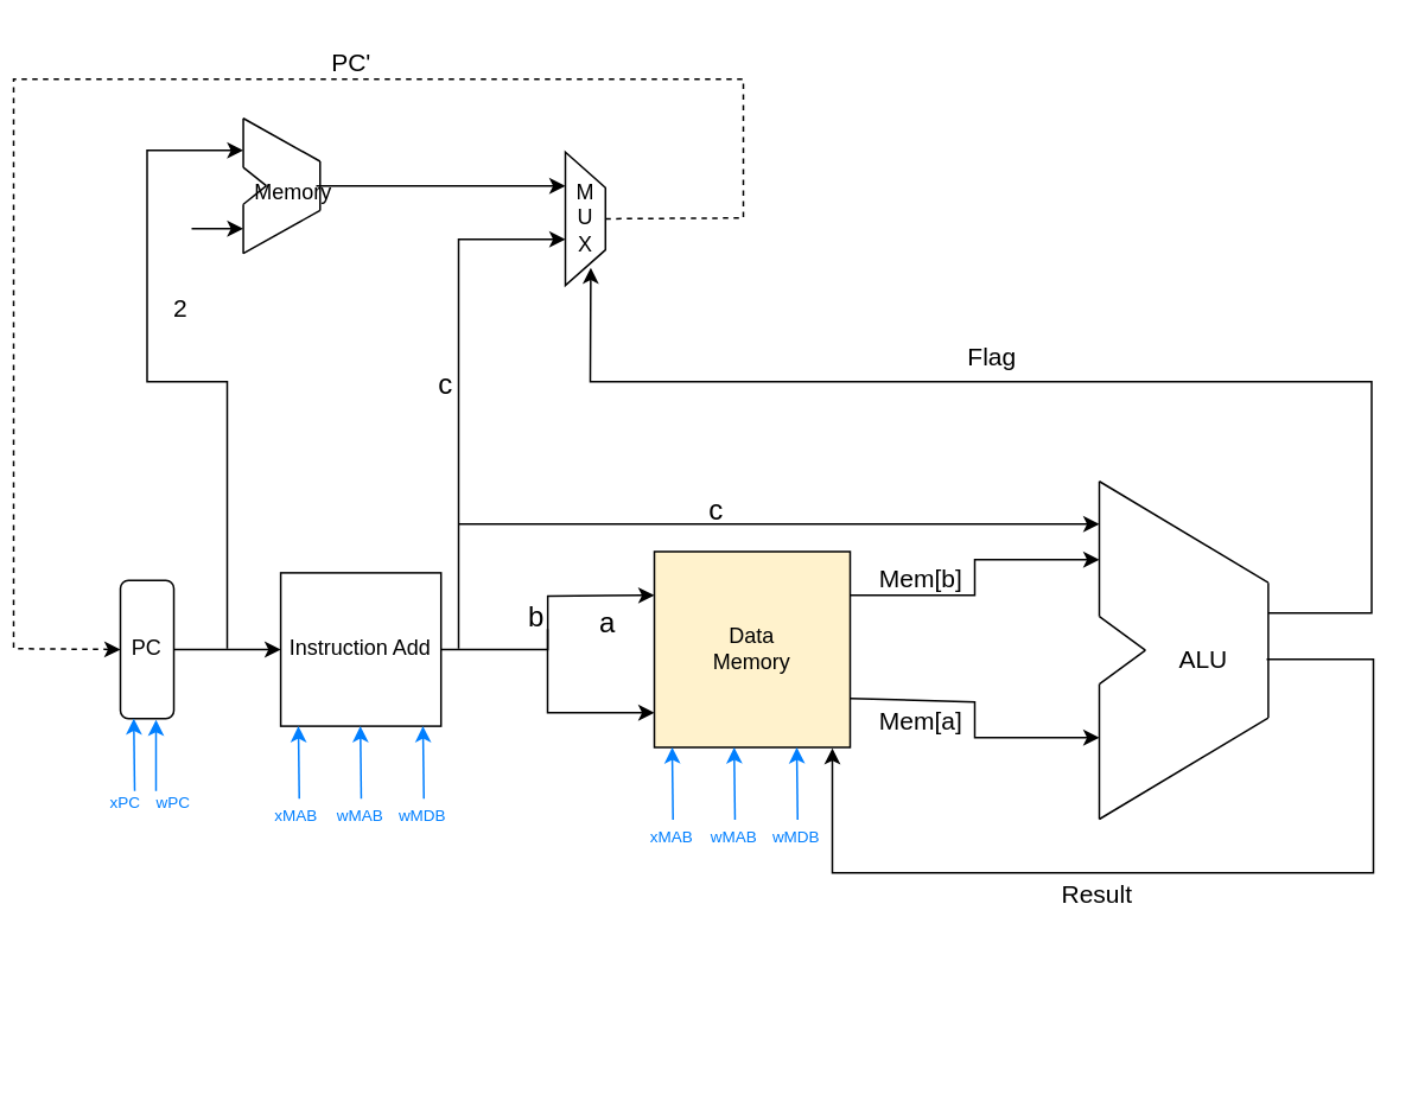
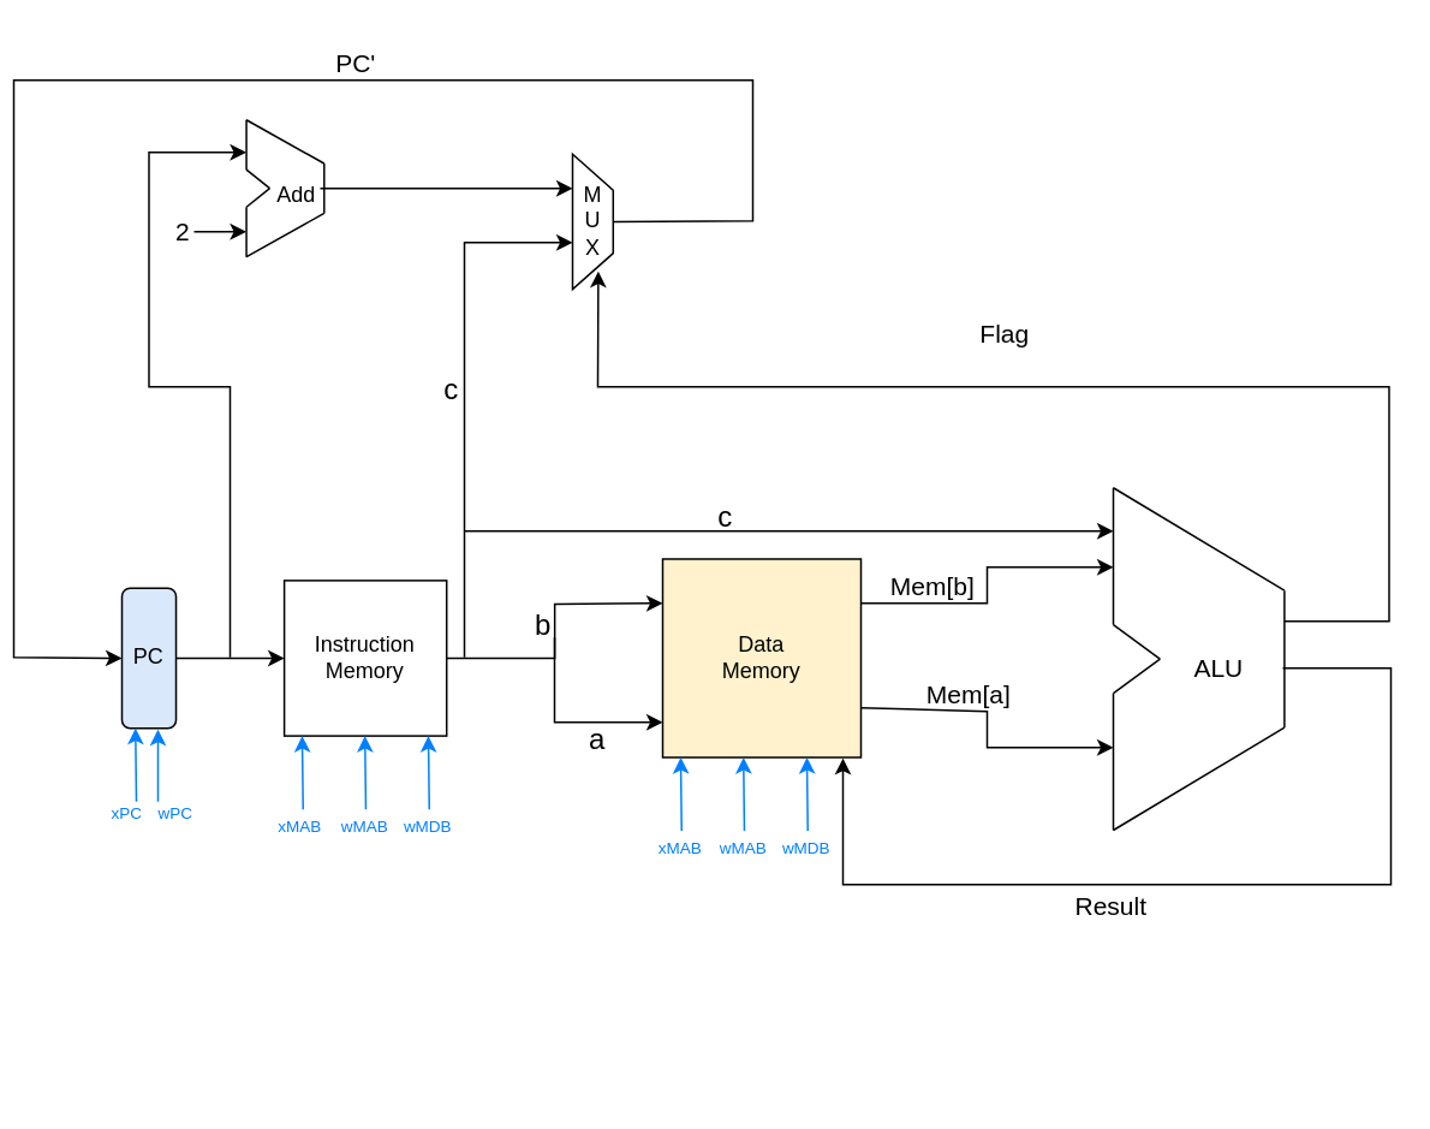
  <mxCell id="0" />
  <mxCell id="1" parent="0" />
  <mxCell id="2" value="" style="group" parent="1" vertex="1" connectable="0"><mxGeometry x="47" y="44" width="630" height="560" as="geometry" /></mxCell>
  <mxCell id="3" value="" style="group" parent="2" vertex="1" connectable="0"><mxGeometry width="530" height="560" as="geometry" /></mxCell>
- <mxCell id="4" value="Instruction Add" style="rounded=0;whiteSpace=wrap;html=1;" parent="3" vertex="1"><mxGeometry x="90.067" y="277.415" width="90.067" height="86.154" as="geometry" /></mxCell>
+ <mxCell id="4" value="Instruction Memory" style="rounded=0;whiteSpace=wrap;html=1;" parent="3" vertex="1"><mxGeometry x="90.067" y="277.415" width="90.067" height="86.154" as="geometry" /></mxCell>
  <mxCell id="5" style="edgeStyle=orthogonalEdgeStyle;rounded=0;jumpSize=4;orthogonalLoop=1;jettySize=auto;html=1;exitX=1;exitY=0.5;exitDx=0;exitDy=0;entryX=0;entryY=0.5;entryDx=0;entryDy=0;" parent="3" source="6" target="4" edge="1"><mxGeometry relative="1" as="geometry" /></mxCell>
- <mxCell id="6" value="PC" style="rounded=1;whiteSpace=wrap;html=1;" parent="3" vertex="1"><mxGeometry y="281.723" width="30.022" height="77.538" as="geometry" /></mxCell>
- <mxCell id="7" value="&#10;&#10;    Memory" style="group" parent="3" vertex="1" connectable="0"><mxGeometry x="69.041" y="22.005" width="43.151" height="75.932" as="geometry" /></mxCell>
+ <mxCell id="6" value="PC" style="rounded=1;whiteSpace=wrap;html=1;fillColor=#dae8fc;" parent="3" vertex="1"><mxGeometry y="281.723" width="30.022" height="77.538" as="geometry" /></mxCell>
+ <mxCell id="7" value="&#10;&#10;    Add" style="group" parent="3" vertex="1" connectable="0"><mxGeometry x="69.041" y="22.005" width="43.151" height="75.932" as="geometry" /></mxCell>
  <mxCell id="8" value="" style="endArrow=none;html=1;rounded=0;jumpSize=4;" parent="7" edge="1"><mxGeometry width="50" height="50" relative="1" as="geometry"><mxPoint x="43.151" y="51.772" as="sourcePoint" /><mxPoint x="43.151" y="24.16" as="targetPoint" /></mxGeometry></mxCell>
  <mxCell id="9" value="" style="endArrow=none;html=1;rounded=0;jumpSize=4;" parent="7" edge="1"><mxGeometry width="50" height="50" relative="1" as="geometry"><mxPoint y="75.932" as="sourcePoint" /><mxPoint x="43.151" y="51.772" as="targetPoint" /></mxGeometry></mxCell>
  <mxCell id="10" value="" style="endArrow=none;html=1;rounded=0;jumpSize=4;" parent="7" edge="1"><mxGeometry width="50" height="50" relative="1" as="geometry"><mxPoint as="sourcePoint" /><mxPoint x="43.151" y="24.16" as="targetPoint" /></mxGeometry></mxCell>
  <mxCell id="11" value="" style="endArrow=none;html=1;rounded=0;jumpSize=4;" parent="7" edge="1"><mxGeometry width="50" height="50" relative="1" as="geometry"><mxPoint y="27.612" as="sourcePoint" /><mxPoint as="targetPoint" /></mxGeometry></mxCell>
  <mxCell id="12" value="" style="endArrow=none;html=1;rounded=0;jumpSize=4;" parent="7" edge="1"><mxGeometry width="50" height="50" relative="1" as="geometry"><mxPoint y="75.932" as="sourcePoint" /><mxPoint y="48.32" as="targetPoint" /></mxGeometry></mxCell>
  <mxCell id="13" value="" style="endArrow=none;html=1;rounded=0;jumpSize=4;" parent="7" edge="1"><mxGeometry width="50" height="50" relative="1" as="geometry"><mxPoint x="12.945" y="37.966" as="sourcePoint" /><mxPoint y="27.612" as="targetPoint" /></mxGeometry></mxCell>
  <mxCell id="14" value="" style="endArrow=none;html=1;rounded=0;jumpSize=4;" parent="7" edge="1"><mxGeometry width="50" height="50" relative="1" as="geometry"><mxPoint y="48.32" as="sourcePoint" /><mxPoint x="12.945" y="37.966" as="targetPoint" /></mxGeometry></mxCell>
  <mxCell id="15" value="" style="endArrow=classic;html=1;rounded=0;jumpSize=4;" parent="3" edge="1"><mxGeometry width="50" height="50" relative="1" as="geometry"><mxPoint x="40" y="84" as="sourcePoint" /><mxPoint x="69" y="84" as="targetPoint" /><Array as="points" /></mxGeometry></mxCell>
  <mxCell id="16" value="" style="endArrow=classic;html=1;rounded=0;jumpSize=4;" parent="3" edge="1"><mxGeometry width="50" height="50" relative="1" as="geometry"><mxPoint x="60" y="320" as="sourcePoint" /><mxPoint x="69" y="40" as="targetPoint" /><Array as="points"><mxPoint x="60" y="170" /><mxPoint x="15" y="170" /><mxPoint x="15" y="40" /></Array></mxGeometry></mxCell>
  <mxCell id="17" value="Data&lt;br&gt;Memory" style="whiteSpace=wrap;html=1;aspect=fixed;fillColor=#fff2cc;" parent="3" vertex="1"><mxGeometry x="300" y="265.49" width="110" height="110" as="geometry" /></mxCell>
  <mxCell id="18" value="M&lt;br&gt;U&lt;br&gt;X" style="shape=trapezoid;perimeter=trapezoidPerimeter;whiteSpace=wrap;html=1;fixedSize=1;direction=south;" parent="3" vertex="1"><mxGeometry x="250.003" y="40.982" width="22.517" height="74.954" as="geometry" /></mxCell>
- <mxCell id="19" value="" style="endArrow=classic;html=1;rounded=0;exitX=0.5;exitY=0;exitDx=0;exitDy=0;entryX=0;entryY=0.5;entryDx=0;entryDy=0;dashed=1;" parent="3" source="18" target="6" edge="1"><mxGeometry width="50" height="50" relative="1" as="geometry"><mxPoint x="320" y="300" as="sourcePoint" /><mxPoint x="370" y="250" as="targetPoint" /><Array as="points"><mxPoint x="350" y="78" /><mxPoint x="350" /><mxPoint x="-60" /><mxPoint x="-60" y="320" /></Array></mxGeometry></mxCell>
+ <mxCell id="19" value="" style="endArrow=classic;html=1;rounded=0;exitX=0.5;exitY=0;exitDx=0;exitDy=0;entryX=0;entryY=0.5;entryDx=0;entryDy=0;" parent="3" source="18" target="6" edge="1"><mxGeometry width="50" height="50" relative="1" as="geometry"><mxPoint x="320" y="300" as="sourcePoint" /><mxPoint x="370" y="250" as="targetPoint" /><Array as="points"><mxPoint x="350" y="78" /><mxPoint x="350" /><mxPoint x="-60" /><mxPoint x="-60" y="320" /></Array></mxGeometry></mxCell>
  <mxCell id="20" value="&lt;font style=&quot;font-size: 16px;&quot;&gt;c&lt;/font&gt;" style="text;html=1;strokeColor=none;fillColor=none;align=center;verticalAlign=middle;whiteSpace=wrap;rounded=0;" parent="3" vertex="1"><mxGeometry x="178.13" y="170" width="9.87" as="geometry" /></mxCell>
  <mxCell id="21" value="b" style="text;html=1;strokeColor=none;fillColor=none;align=center;verticalAlign=middle;whiteSpace=wrap;rounded=0;fontSize=16;" parent="3" vertex="1"><mxGeometry x="220" y="292" width="27.68" height="20" as="geometry" /></mxCell>
- <mxCell id="22" value="a" style="text;html=1;strokeColor=none;fillColor=none;align=center;verticalAlign=middle;whiteSpace=wrap;rounded=0;fontSize=16;" parent="3" vertex="1"><mxGeometry x="260" y="295.49" width="27.68" height="20" as="geometry" /></mxCell>
+ <mxCell id="22" value="a" style="text;html=1;strokeColor=none;fillColor=none;align=center;verticalAlign=middle;whiteSpace=wrap;rounded=0;fontSize=16;" parent="3" vertex="1"><mxGeometry x="250" y="355.49" width="27.68" height="20" as="geometry" /></mxCell>
  <mxCell id="23" value="&lt;font style=&quot;font-size: 14px;&quot;&gt;Mem[b]&lt;/font&gt;" style="text;html=1;strokeColor=none;fillColor=none;align=center;verticalAlign=middle;whiteSpace=wrap;rounded=0;fontSize=16;" parent="3" vertex="1"><mxGeometry x="420" y="265.49" width="60" height="30" as="geometry" /></mxCell>
- <mxCell id="24" value="&lt;font style=&quot;font-size: 14px;&quot;&gt;Mem[a]&lt;/font&gt;" style="text;html=1;strokeColor=none;fillColor=none;align=center;verticalAlign=middle;whiteSpace=wrap;rounded=0;fontSize=16;" parent="3" vertex="1"><mxGeometry x="420" y="345.49" width="60" height="30" as="geometry" /></mxCell>
+ <mxCell id="24" value="&lt;font style=&quot;font-size: 14px;&quot;&gt;Mem[a]&lt;/font&gt;" style="text;html=1;strokeColor=none;fillColor=none;align=center;verticalAlign=middle;whiteSpace=wrap;rounded=0;fontSize=16;" parent="3" vertex="1"><mxGeometry x="440" y="325.49" width="60" height="30" as="geometry" /></mxCell>
  <mxCell id="25" value="&lt;font style=&quot;font-size: 14px;&quot;&gt;Result&lt;/font&gt;" style="text;html=1;strokeColor=none;fillColor=none;align=center;verticalAlign=middle;whiteSpace=wrap;rounded=0;fontSize=16;" parent="3" vertex="1"><mxGeometry x="519" y="442" width="60" height="30" as="geometry" /></mxCell>
- <mxCell id="26" value="2" style="text;html=1;strokeColor=none;fillColor=none;align=center;verticalAlign=middle;whiteSpace=wrap;rounded=0;fontSize=14;" parent="3" vertex="1"><mxGeometry x="24" y="118.94" width="20" height="20" as="geometry" /></mxCell>
+ <mxCell id="26" value="2" style="text;html=1;strokeColor=none;fillColor=none;align=center;verticalAlign=middle;whiteSpace=wrap;rounded=0;fontSize=14;" parent="3" vertex="1"><mxGeometry x="24" y="73.94" width="20" height="20" as="geometry" /></mxCell>
  <mxCell id="27" value="&lt;font style=&quot;font-size: 9px;&quot; color=&quot;#007fff&quot;&gt;xMAB&lt;/font&gt;" style="text;html=1;strokeColor=none;fillColor=none;align=center;verticalAlign=middle;whiteSpace=wrap;rounded=0;fontSize=14;" vertex="1" parent="3"><mxGeometry x="69.04" y="397" width="60" height="30" as="geometry" /></mxCell>
  <mxCell id="28" value="&lt;font style=&quot;font-size: 9px;&quot; color=&quot;#007fff&quot;&gt;wPC&lt;/font&gt;" style="text;html=1;strokeColor=none;fillColor=none;align=center;verticalAlign=middle;whiteSpace=wrap;rounded=0;fontSize=14;" vertex="1" parent="3"><mxGeometry y="390" width="60" height="30" as="geometry" /></mxCell>
  <mxCell id="29" value="" style="group" vertex="1" connectable="0" parent="3"><mxGeometry x="99.996" y="363.572" width="100.004" height="63.428" as="geometry" /></mxCell>
  <mxCell id="30" value="" style="endArrow=classic;html=1;rounded=0;fontSize=14;entryX=0.25;entryY=1;entryDx=0;entryDy=0;fillColor=#d5e8d4;strokeColor=#007FFF;" edge="1" parent="29"><mxGeometry width="50" height="50" relative="1" as="geometry"><mxPoint x="0.494" y="40.738" as="sourcePoint" /><mxPoint as="targetPoint" /></mxGeometry></mxCell>
  <mxCell id="31" value="" style="endArrow=classic;html=1;rounded=0;fontSize=14;entryX=0.25;entryY=1;entryDx=0;entryDy=0;fillColor=#d5e8d4;strokeColor=#007FFF;" edge="1" parent="29"><mxGeometry width="50" height="50" relative="1" as="geometry"><mxPoint x="35.314" y="40.738" as="sourcePoint" /><mxPoint x="34.82" as="targetPoint" /></mxGeometry></mxCell>
  <mxCell id="32" value="" style="endArrow=classic;html=1;rounded=0;fontSize=14;entryX=0.25;entryY=1;entryDx=0;entryDy=0;fillColor=#d5e8d4;strokeColor=#007FFF;" edge="1" parent="29"><mxGeometry width="50" height="50" relative="1" as="geometry"><mxPoint x="70.494" y="40.738" as="sourcePoint" /><mxPoint x="70" as="targetPoint" /></mxGeometry></mxCell>
  <mxCell id="33" value="&lt;font style=&quot;font-size: 9px;&quot; color=&quot;#007fff&quot;&gt;wMAB&lt;/font&gt;" style="text;html=1;strokeColor=none;fillColor=none;align=center;verticalAlign=middle;whiteSpace=wrap;rounded=0;fontSize=14;" vertex="1" parent="29"><mxGeometry x="5.104" y="33.428" width="60" height="30" as="geometry" /></mxCell>
  <mxCell id="34" value="&lt;font style=&quot;font-size: 9px;&quot; color=&quot;#007fff&quot;&gt;wMDB&lt;/font&gt;" style="text;html=1;strokeColor=none;fillColor=none;align=center;verticalAlign=middle;whiteSpace=wrap;rounded=0;fontSize=14;" vertex="1" parent="29"><mxGeometry x="40.004" y="33.428" width="60" height="30" as="geometry" /></mxCell>
  <mxCell id="35" value="" style="group" vertex="1" connectable="0" parent="3"><mxGeometry x="309.996" y="375.492" width="100.004" height="63.428" as="geometry" /></mxCell>
  <mxCell id="36" value="" style="endArrow=classic;html=1;rounded=0;fontSize=14;entryX=0.25;entryY=1;entryDx=0;entryDy=0;fillColor=#d5e8d4;strokeColor=#007FFF;" edge="1" parent="35"><mxGeometry width="50" height="50" relative="1" as="geometry"><mxPoint x="0.494" y="40.738" as="sourcePoint" /><mxPoint as="targetPoint" /></mxGeometry></mxCell>
  <mxCell id="37" value="" style="endArrow=classic;html=1;rounded=0;fontSize=14;entryX=0.25;entryY=1;entryDx=0;entryDy=0;fillColor=#d5e8d4;strokeColor=#007FFF;" edge="1" parent="35"><mxGeometry width="50" height="50" relative="1" as="geometry"><mxPoint x="35.314" y="40.738" as="sourcePoint" /><mxPoint x="34.82" as="targetPoint" /></mxGeometry></mxCell>
  <mxCell id="38" value="" style="endArrow=classic;html=1;rounded=0;fontSize=14;entryX=0.25;entryY=1;entryDx=0;entryDy=0;fillColor=#d5e8d4;strokeColor=#007FFF;" edge="1" parent="35"><mxGeometry width="50" height="50" relative="1" as="geometry"><mxPoint x="70.494" y="40.738" as="sourcePoint" /><mxPoint x="70" as="targetPoint" /></mxGeometry></mxCell>
  <mxCell id="39" value="&lt;font style=&quot;font-size: 9px;&quot; color=&quot;#007fff&quot;&gt;wMAB&lt;/font&gt;" style="text;html=1;strokeColor=none;fillColor=none;align=center;verticalAlign=middle;whiteSpace=wrap;rounded=0;fontSize=14;" vertex="1" parent="35"><mxGeometry x="5.104" y="33.428" width="60" height="30" as="geometry" /></mxCell>
  <mxCell id="40" value="&lt;font style=&quot;font-size: 9px;&quot; color=&quot;#007fff&quot;&gt;wMDB&lt;/font&gt;" style="text;html=1;strokeColor=none;fillColor=none;align=center;verticalAlign=middle;whiteSpace=wrap;rounded=0;fontSize=14;" vertex="1" parent="35"><mxGeometry x="40.004" y="33.428" width="60" height="30" as="geometry" /></mxCell>
  <mxCell id="41" value="&lt;font style=&quot;font-size: 9px;&quot; color=&quot;#007fff&quot;&gt;xMAB&lt;/font&gt;" style="text;html=1;strokeColor=none;fillColor=none;align=center;verticalAlign=middle;whiteSpace=wrap;rounded=0;fontSize=14;" vertex="1" parent="35"><mxGeometry x="-29.996" y="33.428" width="60" height="30" as="geometry" /></mxCell>
  <mxCell id="42" value="&#10;&#10;&#10;&#10;&#10;      ALU" style="group;fontSize=14;" parent="2" vertex="1" connectable="0"><mxGeometry x="549.998" y="226.001" width="94.932" height="189.831" as="geometry" /></mxCell>
  <mxCell id="43" value="" style="endArrow=none;html=1;rounded=0;jumpSize=4;" parent="42" edge="1"><mxGeometry width="50" height="50" relative="1" as="geometry"><mxPoint y="75.932" as="sourcePoint" /><mxPoint as="targetPoint" /></mxGeometry></mxCell>
  <mxCell id="44" value="" style="endArrow=none;html=1;rounded=0;jumpSize=4;" parent="42" edge="1"><mxGeometry width="50" height="50" relative="1" as="geometry"><mxPoint y="189.831" as="sourcePoint" /><mxPoint y="113.898" as="targetPoint" /></mxGeometry></mxCell>
  <mxCell id="45" value="" style="endArrow=none;html=1;rounded=0;jumpSize=4;" parent="42" edge="1"><mxGeometry width="50" height="50" relative="1" as="geometry"><mxPoint x="94.932" y="56.949" as="sourcePoint" /><mxPoint as="targetPoint" /></mxGeometry></mxCell>
  <mxCell id="46" value="" style="endArrow=none;html=1;rounded=0;jumpSize=4;" parent="42" edge="1"><mxGeometry width="50" height="50" relative="1" as="geometry"><mxPoint y="189.831" as="sourcePoint" /><mxPoint x="94.932" y="132.881" as="targetPoint" /></mxGeometry></mxCell>
  <mxCell id="47" value="" style="endArrow=none;html=1;rounded=0;jumpSize=4;" parent="42" edge="1"><mxGeometry width="50" height="50" relative="1" as="geometry"><mxPoint x="25.89" y="94.915" as="sourcePoint" /><mxPoint y="75.932" as="targetPoint" /></mxGeometry></mxCell>
  <mxCell id="48" value="" style="endArrow=none;html=1;rounded=0;jumpSize=4;" parent="42" edge="1"><mxGeometry width="50" height="50" relative="1" as="geometry"><mxPoint y="113.898" as="sourcePoint" /><mxPoint x="25.89" y="94.915" as="targetPoint" /></mxGeometry></mxCell>
  <mxCell id="49" value="" style="endArrow=none;html=1;rounded=0;jumpSize=4;" parent="42" edge="1"><mxGeometry width="50" height="50" relative="1" as="geometry"><mxPoint x="94.932" y="132.881" as="sourcePoint" /><mxPoint x="94.932" y="56.949" as="targetPoint" /></mxGeometry></mxCell>
- <mxCell id="50" value="&lt;span style=&quot;font-size: 14px;&quot;&gt;Flag&lt;/span&gt;" style="text;html=1;strokeColor=none;fillColor=none;align=center;verticalAlign=middle;whiteSpace=wrap;rounded=0;fontSize=16;" parent="2" vertex="1"><mxGeometry x="460" y="140" width="60" height="30" as="geometry" /></mxCell>
+ <mxCell id="50" value="&lt;span style=&quot;font-size: 14px;&quot;&gt;Flag&lt;/span&gt;" style="text;html=1;strokeColor=none;fillColor=none;align=center;verticalAlign=middle;whiteSpace=wrap;rounded=0;fontSize=16;" parent="2" vertex="1"><mxGeometry x="460" y="125" width="60" height="30" as="geometry" /></mxCell>
  <mxCell id="51" style="edgeStyle=orthogonalEdgeStyle;rounded=0;orthogonalLoop=1;jettySize=auto;html=1;exitX=1;exitY=0.5;exitDx=0;exitDy=0;" parent="1" source="4" edge="1"><mxGeometry relative="1" as="geometry"><mxPoint x="347" y="334" as="targetPoint" /></mxGeometry></mxCell>
  <mxCell id="52" value="" style="endArrow=classic;html=1;rounded=0;" parent="1" edge="1"><mxGeometry width="50" height="50" relative="1" as="geometry"><mxPoint x="287" y="353" as="sourcePoint" /><mxPoint x="347" y="400" as="targetPoint" /><Array as="points"><mxPoint x="287" y="400" /></Array></mxGeometry></mxCell>
  <mxCell id="53" value="" style="endArrow=classic;html=1;rounded=0;" parent="1" edge="1"><mxGeometry width="50" height="50" relative="1" as="geometry"><mxPoint x="457" y="334" as="sourcePoint" /><mxPoint x="597" y="314" as="targetPoint" /><Array as="points"><mxPoint x="527" y="334" /><mxPoint x="527" y="314" /></Array></mxGeometry></mxCell>
  <mxCell id="54" value="" style="endArrow=classic;html=1;rounded=0;exitX=1;exitY=0.75;exitDx=0;exitDy=0;" parent="1" source="17" edge="1"><mxGeometry width="50" height="50" relative="1" as="geometry"><mxPoint x="457" y="414" as="sourcePoint" /><mxPoint x="597" y="414" as="targetPoint" /><Array as="points"><mxPoint x="527" y="394" /><mxPoint x="527" y="414" /></Array></mxGeometry></mxCell>
  <mxCell id="55" value="" style="endArrow=classic;html=1;rounded=0;entryX=1;entryY=0.5;entryDx=0;entryDy=0;" parent="1" edge="1"><mxGeometry width="50" height="50" relative="1" as="geometry"><mxPoint x="692" y="344" as="sourcePoint" /><mxPoint x="311.261" y="149.936" as="targetPoint" /><Array as="points"><mxPoint x="750" y="344" /><mxPoint x="750" y="214" /><mxPoint x="710" y="214" /><mxPoint x="640" y="214" /><mxPoint x="520" y="214" /><mxPoint x="311" y="214" /></Array></mxGeometry></mxCell>
  <mxCell id="56" value="" style="endArrow=classic;html=1;rounded=0;" parent="1" edge="1"><mxGeometry width="50" height="50" relative="1" as="geometry"><mxPoint x="691" y="370" as="sourcePoint" /><mxPoint x="447" y="420" as="targetPoint" /><Array as="points"><mxPoint x="751" y="370" /><mxPoint x="751" y="490" /><mxPoint x="447" y="490" /></Array></mxGeometry></mxCell>
  <mxCell id="57" value="" style="endArrow=classic;html=1;rounded=0;" parent="1" edge="1"><mxGeometry width="50" height="50" relative="1" as="geometry"><mxPoint x="237" y="364" as="sourcePoint" /><mxPoint x="297" y="134" as="targetPoint" /><Array as="points"><mxPoint x="237" y="134" /></Array></mxGeometry></mxCell>
  <mxCell id="58" value="" style="endArrow=classic;html=1;rounded=0;" parent="1" edge="1"><mxGeometry width="50" height="50" relative="1" as="geometry"><mxPoint x="237" y="294" as="sourcePoint" /><mxPoint x="597" y="294" as="targetPoint" /></mxGeometry></mxCell>
  <mxCell id="59" value="" style="endArrow=classic;html=1;rounded=0;" parent="1" edge="1"><mxGeometry width="50" height="50" relative="1" as="geometry"><mxPoint x="157" y="104" as="sourcePoint" /><mxPoint x="297" y="104" as="targetPoint" /></mxGeometry></mxCell>
  <mxCell id="60" value="&lt;font style=&quot;font-size: 16px;&quot;&gt;c&lt;/font&gt;" style="text;html=1;strokeColor=none;fillColor=none;align=center;verticalAlign=middle;whiteSpace=wrap;rounded=0;" parent="1" vertex="1"><mxGeometry x="377.13" y="285" width="9.87" height="2" as="geometry" /></mxCell>
  <mxCell id="61" value="&lt;font style=&quot;font-size: 14px;&quot;&gt;PC'&lt;/font&gt;" style="text;html=1;strokeColor=none;fillColor=none;align=center;verticalAlign=middle;whiteSpace=wrap;rounded=0;" vertex="1" parent="1"><mxGeometry x="147" y="20" width="60" height="30" as="geometry" /></mxCell>
  <mxCell id="62" value="" style="endArrow=classic;html=1;rounded=0;fontSize=14;fillColor=#d5e8d4;strokeColor=#007FFF;" edge="1" parent="1"><mxGeometry width="50" height="50" relative="1" as="geometry"><mxPoint x="67" y="444" as="sourcePoint" /><mxPoint x="67" y="404" as="targetPoint" /></mxGeometry></mxCell>
  <mxCell id="63" value="" style="endArrow=classic;html=1;rounded=0;fontSize=14;entryX=0.25;entryY=1;entryDx=0;entryDy=0;fillColor=#d5e8d4;strokeColor=#007FFF;" edge="1" parent="1" target="6"><mxGeometry width="50" height="50" relative="1" as="geometry"><mxPoint x="55" y="444" as="sourcePoint" /><mxPoint x="72.011" y="413.262" as="targetPoint" /></mxGeometry></mxCell>
  <mxCell id="64" value="&lt;font style=&quot;font-size: 9px;&quot; color=&quot;#007fff&quot;&gt;xPC&lt;/font&gt;" style="text;html=1;strokeColor=none;fillColor=none;align=center;verticalAlign=middle;whiteSpace=wrap;rounded=0;fontSize=14;" vertex="1" parent="1"><mxGeometry x="20" y="434" width="60" height="30" as="geometry" /></mxCell>
